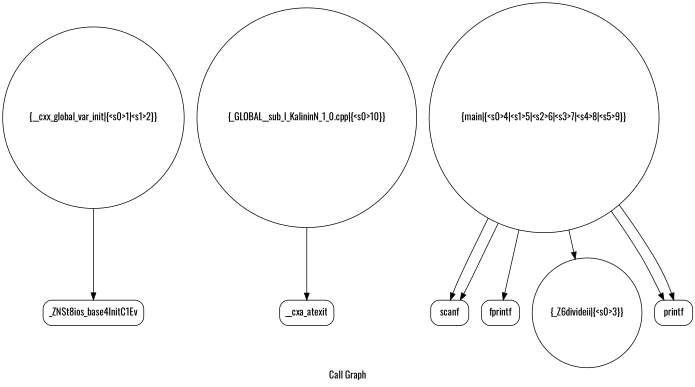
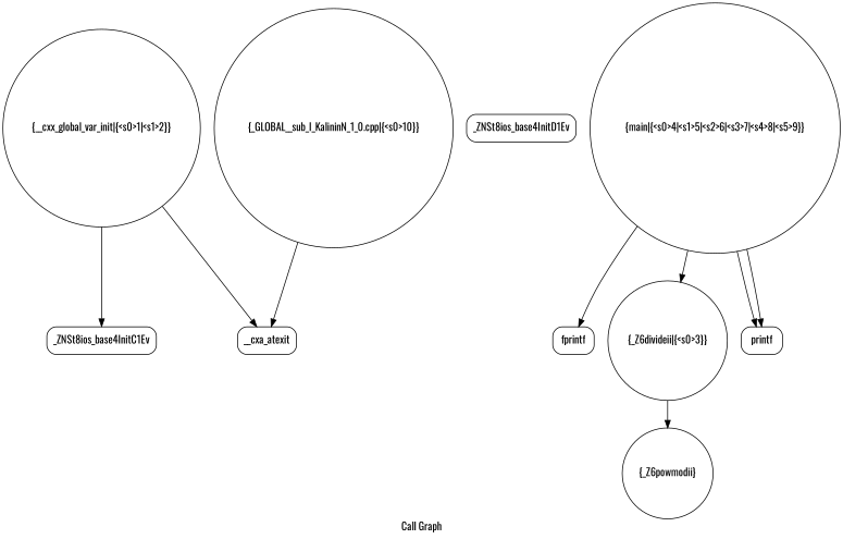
  digraph {
    fontname=Oswald
    label="Call Graph"
    node [fontname=Oswald shape=Mrecord]
    edge [color=black fontname=Oswald tailport=s0]
    n1 [label="{__cxx_global_var_init|{<s0>1|<s1>2}}" shape=circle]
    n2 [label="{_ZNSt8ios_base4InitC1Ev}"]
    n3 [label="{__cxa_atexit}"]
-   n4 [label="{scanf}"]
+   n5 [label="{_ZNSt8ios_base4InitD1Ev}"]
    n6 [label="{fprintf}"]
    n7 [label="{_Z6divideii|{<s0>3}}" shape=circle]
+   n8 [label="{_Z6powmodii}" shape=circle]
    n9 [label="{main|{<s0>4|<s1>5|<s2>6|<s3>7|<s4>8|<s5>9}}" shape=circle]
    n10 [label="{printf}"]
    n11 [label="{_GLOBAL__sub_I_KalininN_1_0.cpp|{<s0>10}}" shape=circle]
    n1 -> n2
-   n9 -> n4 [tailport=s1]
-   n9 -> n4 [tailport=s3]
+   n1 -> n3 [tailport=s1]
+   n7 -> n8
    n9 -> n6 [tailport=s5]
    n9 -> n7
    n9 -> n10 [tailport=s2]
    n9 -> n10 [tailport=s4]
    n11 -> n3
  }
